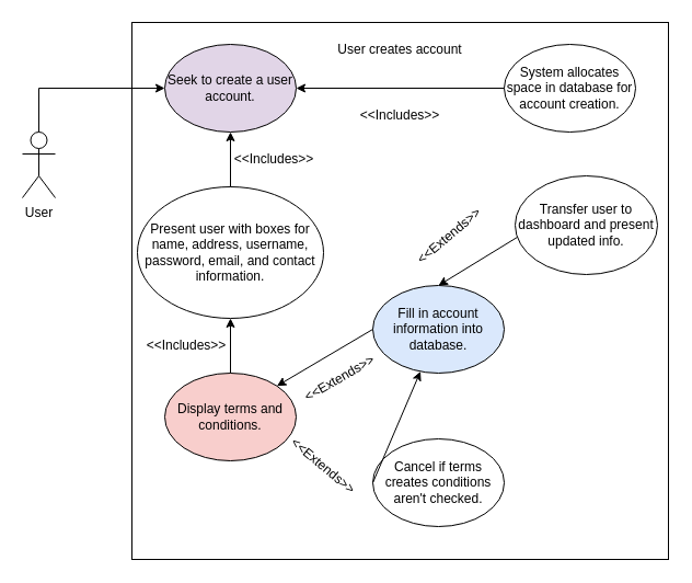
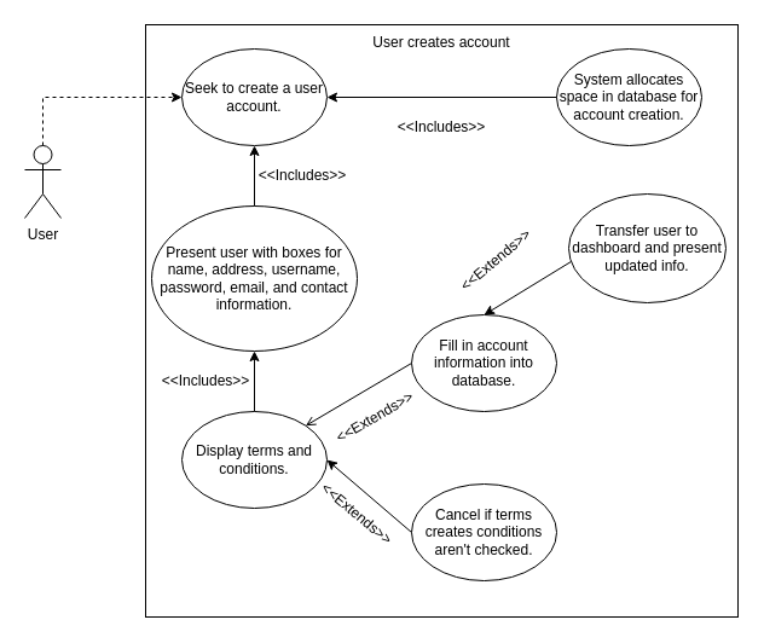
  <mxCell id="0" />
  <mxCell id="1" parent="0" />
  <mxCell id="2" value="" style="whiteSpace=wrap;html=1;aspect=fixed;" vertex="1" parent="1"><mxGeometry x="120" y="20" width="490" height="490" as="geometry" /></mxCell>
  <mxCell id="3" value="User" style="shape=umlActor;verticalLabelPosition=bottom;verticalAlign=top;html=1;outlineConnect=0;" vertex="1" parent="1"><mxGeometry x="20" y="120" width="30" height="60" as="geometry" /></mxCell>
- <mxCell id="4" value="Seek to create a user account." style="ellipse;whiteSpace=wrap;html=1;fillColor=#e1d5e7;" vertex="1" parent="1"><mxGeometry x="150" y="40" width="120" height="80" as="geometry" /></mxCell>
- <mxCell id="5" value="" style="endArrow=classic;html=1;rounded=0;entryX=0;entryY=0.5;entryDx=0;entryDy=0;exitX=0.5;exitY=0;exitDx=0;exitDy=0;exitPerimeter=0;" edge="1" parent="1" source="3" target="4"><mxGeometry width="50" height="50" relative="1" as="geometry"><mxPoint x="270" y="330" as="sourcePoint" /><mxPoint x="320" y="280" as="targetPoint" /><Array as="points"><mxPoint x="35" y="80" /></Array></mxGeometry></mxCell>
+ <mxCell id="4" value="Seek to create a user account." style="ellipse;whiteSpace=wrap;html=1;" vertex="1" parent="1"><mxGeometry x="150" y="40" width="120" height="80" as="geometry" /></mxCell>
+ <mxCell id="5" value="" style="endArrow=classic;html=1;rounded=0;entryX=0;entryY=0.5;entryDx=0;entryDy=0;exitX=0.5;exitY=0;exitDx=0;exitDy=0;exitPerimeter=0;dashed=1;" edge="1" parent="1" source="3" target="4"><mxGeometry width="50" height="50" relative="1" as="geometry"><mxPoint x="270" y="330" as="sourcePoint" /><mxPoint x="320" y="280" as="targetPoint" /><Array as="points"><mxPoint x="35" y="80" /></Array></mxGeometry></mxCell>
  <mxCell id="6" value="System allocates space in database for account creation." style="ellipse;whiteSpace=wrap;html=1;" vertex="1" parent="1"><mxGeometry x="460" y="40" width="120" height="80" as="geometry" /></mxCell>
  <mxCell id="7" value="Present user with boxes for name, address, username, password, email, and contact information." style="ellipse;whiteSpace=wrap;html=1;" vertex="1" parent="1"><mxGeometry x="125" y="170" width="170" height="120" as="geometry" /></mxCell>
- <mxCell id="8" value="Display terms and conditions." style="ellipse;whiteSpace=wrap;html=1;fillColor=#f8cecc;" vertex="1" parent="1"><mxGeometry x="150" y="340" width="120" height="80" as="geometry" /></mxCell>
- <mxCell id="9" value="Fill in account information into database." style="ellipse;whiteSpace=wrap;html=1;fillColor=#dae8fc;" vertex="1" parent="1"><mxGeometry x="340" y="260" width="120" height="80" as="geometry" /></mxCell>
+ <mxCell id="8" value="Display terms and conditions." style="ellipse;whiteSpace=wrap;html=1;" vertex="1" parent="1"><mxGeometry x="150" y="340" width="120" height="80" as="geometry" /></mxCell>
+ <mxCell id="9" value="Fill in account information into database." style="ellipse;whiteSpace=wrap;html=1;" vertex="1" parent="1"><mxGeometry x="340" y="260" width="120" height="80" as="geometry" /></mxCell>
  <mxCell id="10" value="Cancel if terms creates conditions aren't checked." style="ellipse;whiteSpace=wrap;html=1;" vertex="1" parent="1"><mxGeometry x="340" y="400" width="120" height="80" as="geometry" /></mxCell>
  <mxCell id="11" value="Transfer user to dashboard and present updated info." style="ellipse;whiteSpace=wrap;html=1;" vertex="1" parent="1"><mxGeometry x="470" y="160" width="130" height="90" as="geometry" /></mxCell>
- <mxCell id="12" value="User creates account" style="text;html=1;strokeColor=none;fillColor=none;align=center;verticalAlign=middle;whiteSpace=wrap;rounded=0;" vertex="1" parent="1"><mxGeometry x="295" y="30" width="140" height="30" as="geometry" /></mxCell>
+ <mxCell id="12" value="User creates account" style="text;html=1;strokeColor=none;fillColor=none;align=center;verticalAlign=middle;whiteSpace=wrap;rounded=0;" vertex="1" parent="1"><mxGeometry x="295" y="20" width="140" height="30" as="geometry" /></mxCell>
  <mxCell id="13" value="" style="endArrow=classic;html=1;rounded=0;entryX=1;entryY=0.5;entryDx=0;entryDy=0;exitX=0;exitY=0.5;exitDx=0;exitDy=0;" edge="1" parent="1" source="6" target="4"><mxGeometry width="50" height="50" relative="1" as="geometry"><mxPoint x="330" y="240" as="sourcePoint" /><mxPoint x="380" y="190" as="targetPoint" /></mxGeometry></mxCell>
  <mxCell id="14" value="" style="endArrow=classic;html=1;rounded=0;entryX=0.5;entryY=1;entryDx=0;entryDy=0;exitX=0.5;exitY=0;exitDx=0;exitDy=0;" edge="1" parent="1" source="7" target="4"><mxGeometry width="50" height="50" relative="1" as="geometry"><mxPoint x="150" y="140" as="sourcePoint" /><mxPoint x="340" y="140" as="targetPoint" /></mxGeometry></mxCell>
  <mxCell id="15" value="" style="endArrow=classic;html=1;rounded=0;entryX=0.5;entryY=0;entryDx=0;entryDy=0;exitX=0.015;exitY=0.622;exitDx=0;exitDy=0;exitPerimeter=0;" edge="1" parent="1" source="11" target="9"><mxGeometry width="50" height="50" relative="1" as="geometry"><mxPoint x="290" y="100" as="sourcePoint" /><mxPoint x="480" y="100" as="targetPoint" /><Array as="points" /></mxGeometry></mxCell>
- <mxCell id="16" value="" style="endArrow=classic;html=1;rounded=0;exitX=0;exitY=0.5;exitDx=0;exitDy=0;entryX=1;entryY=0;entryDx=0;entryDy=0;" edge="1" parent="1" source="9" target="8"><mxGeometry width="50" height="50" relative="1" as="geometry"><mxPoint x="300" y="110" as="sourcePoint" /><mxPoint x="490" y="110" as="targetPoint" /><Array as="points" /></mxGeometry></mxCell>
+ <mxCell id="16" value="" style="endArrow=open;html=1;rounded=0;exitX=0;exitY=0.5;exitDx=0;exitDy=0;entryX=1;entryY=0;entryDx=0;entryDy=0;" edge="1" parent="1" source="9" target="8"><mxGeometry width="50" height="50" relative="1" as="geometry"><mxPoint x="300" y="110" as="sourcePoint" /><mxPoint x="490" y="110" as="targetPoint" /><Array as="points" /></mxGeometry></mxCell>
  <mxCell id="17" value="" style="endArrow=classic;html=1;rounded=0;exitX=0.5;exitY=0;exitDx=0;exitDy=0;entryX=0.5;entryY=1;entryDx=0;entryDy=0;" edge="1" parent="1" source="8" target="7"><mxGeometry width="50" height="50" relative="1" as="geometry"><mxPoint x="310" y="120" as="sourcePoint" /><mxPoint x="500" y="120" as="targetPoint" /></mxGeometry></mxCell>
- <mxCell id="18" value="" style="endArrow=classic;html=1;rounded=0;exitX=0;exitY=0.5;exitDx=0;exitDy=0;" edge="1" parent="1" source="10" target="9"><mxGeometry width="50" height="50" relative="1" as="geometry"><mxPoint x="320" y="130" as="sourcePoint" /><mxPoint x="510" y="130" as="targetPoint" /></mxGeometry></mxCell>
+ <mxCell id="18" value="" style="endArrow=classic;html=1;rounded=0;entryX=1;entryY=0.5;entryDx=0;entryDy=0;exitX=0;exitY=0.5;exitDx=0;exitDy=0;" edge="1" parent="1" source="10" target="8"><mxGeometry width="50" height="50" relative="1" as="geometry"><mxPoint x="320" y="130" as="sourcePoint" /><mxPoint x="510" y="130" as="targetPoint" /></mxGeometry></mxCell>
  <mxCell id="19" value="&amp;lt;&amp;lt;Includes&amp;gt;&amp;gt;" style="text;html=1;strokeColor=none;fillColor=none;align=center;verticalAlign=middle;whiteSpace=wrap;rounded=0;" vertex="1" parent="1"><mxGeometry x="140" y="300" width="60" height="30" as="geometry" /></mxCell>
  <mxCell id="20" value="&amp;lt;&amp;lt;Extends&amp;gt;&amp;gt;" style="text;html=1;strokeColor=none;fillColor=none;align=center;verticalAlign=middle;whiteSpace=wrap;rounded=0;rotation=-40;" vertex="1" parent="1"><mxGeometry x="380" y="200" width="60" height="30" as="geometry" /></mxCell>
  <mxCell id="21" value="&amp;lt;&amp;lt;Includes&amp;gt;&amp;gt;" style="text;html=1;strokeColor=none;fillColor=none;align=center;verticalAlign=middle;whiteSpace=wrap;rounded=0;" vertex="1" parent="1"><mxGeometry x="335" y="90" width="60" height="30" as="geometry" /></mxCell>
  <mxCell id="22" value="&amp;lt;&amp;lt;Includes&amp;gt;&amp;gt;" style="text;html=1;strokeColor=none;fillColor=none;align=center;verticalAlign=middle;whiteSpace=wrap;rounded=0;" vertex="1" parent="1"><mxGeometry x="220" y="130" width="60" height="30" as="geometry" /></mxCell>
  <mxCell id="23" value="&amp;lt;&amp;lt;Extends&amp;gt;&amp;gt;" style="text;html=1;strokeColor=none;fillColor=none;align=center;verticalAlign=middle;whiteSpace=wrap;rounded=0;rotation=-30;" vertex="1" parent="1"><mxGeometry x="280" y="330" width="60" height="30" as="geometry" /></mxCell>
  <mxCell id="24" value="&amp;lt;&amp;lt;Extends&amp;gt;&amp;gt;" style="text;html=1;strokeColor=none;fillColor=none;align=center;verticalAlign=middle;whiteSpace=wrap;rounded=0;rotation=40;" vertex="1" parent="1"><mxGeometry x="265" y="410" width="60" height="30" as="geometry" /></mxCell>
